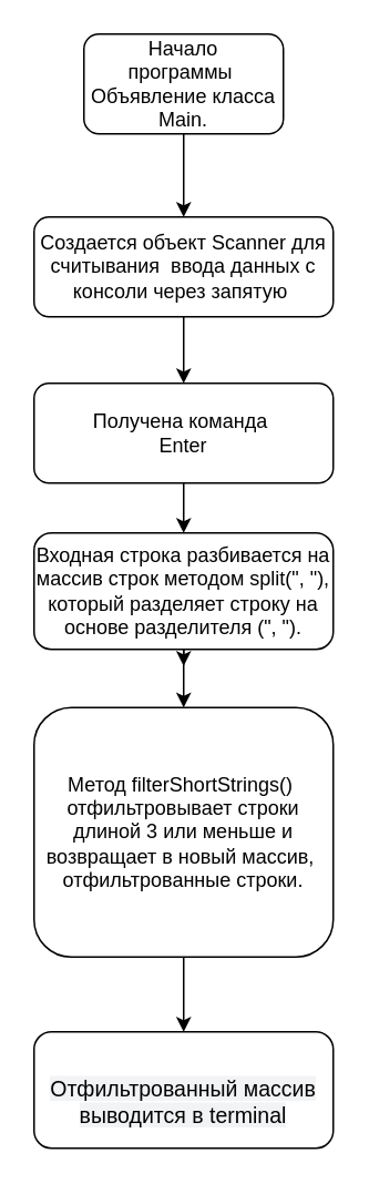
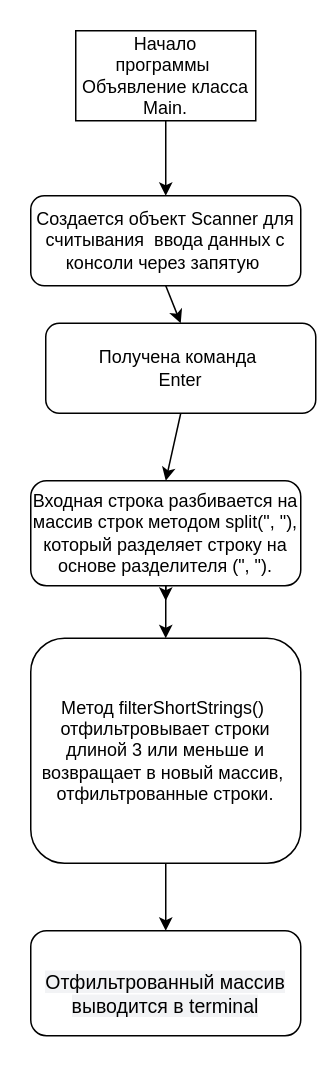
  <mxCell id="0" />
  <mxCell id="1" parent="0" />
- <mxCell id="2" value="Начало&lt;br&gt;программы&amp;nbsp;&lt;br&gt;Oбъявление класса Main." style="rounded=1;whiteSpace=wrap;html=1;" parent="1" vertex="1"><mxGeometry x="50" y="20" width="120" height="60" as="geometry" /></mxCell>
+ <mxCell id="2" value="Начало&lt;br&gt;программы&amp;nbsp;&lt;br&gt;Oбъявление класса Main." style="whiteSpace=wrap;html=1;rounded=0;" parent="1" vertex="1"><mxGeometry x="50" y="20" width="120" height="60" as="geometry" /></mxCell>
  <mxCell id="3" value="" style="endArrow=classic;html=1;rounded=0;exitX=0.5;exitY=1;exitDx=0;exitDy=0;entryX=0.5;entryY=0;entryDx=0;entryDy=0;" parent="1" source="2" target="4" edge="1"><mxGeometry width="50" height="50" relative="1" as="geometry"><mxPoint x="130" y="310" as="sourcePoint" /><mxPoint x="120" y="140" as="targetPoint" /></mxGeometry></mxCell>
  <mxCell id="4" value="Создается объект Scanner для считывания&amp;nbsp; ввода данных с консоли&amp;nbsp;через запятую&amp;nbsp;" style="rounded=1;whiteSpace=wrap;html=1;" parent="1" vertex="1"><mxGeometry x="20" y="130" width="180" height="60" as="geometry" /></mxCell>
- <mxCell id="5" value="Получена команда&amp;nbsp;&lt;br style=&quot;border-color: var(--border-color);&quot;&gt;Enter" style="rounded=1;whiteSpace=wrap;html=1;" parent="1" vertex="1"><mxGeometry x="20" y="230" width="180" height="60" as="geometry" /></mxCell>
+ <mxCell id="5" value="Получена команда&amp;nbsp;&lt;br style=&quot;border-color: var(--border-color);&quot;&gt;Enter" style="rounded=1;whiteSpace=wrap;html=1;" parent="1" vertex="1"><mxGeometry x="30" y="215" width="180" height="60" as="geometry" /></mxCell>
  <mxCell id="6" style="edgeStyle=orthogonalEdgeStyle;rounded=0;orthogonalLoop=1;jettySize=auto;html=1;exitX=0.5;exitY=1;exitDx=0;exitDy=0;" edge="1" parent="1" source="7"><mxGeometry relative="1" as="geometry"><mxPoint x="110" y="400" as="targetPoint" /></mxGeometry></mxCell>
  <mxCell id="7" value="Входная строка разбивается на массив строк методом split(&quot;, &quot;), который разделяет строку на основе разделителя (&quot;, &quot;)." style="rounded=1;whiteSpace=wrap;html=1;" parent="1" vertex="1"><mxGeometry x="20" y="320" width="180" height="70" as="geometry" /></mxCell>
  <mxCell id="8" value="Метод filterShortStrings()&amp;nbsp; отфильтровывает строки длиной 3 или меньше и возвращает в новый массив,&amp;nbsp; отфильтрованные строки." style="rounded=1;whiteSpace=wrap;html=1;" parent="1" vertex="1"><mxGeometry x="20" y="425" width="180" height="150" as="geometry" /></mxCell>
  <mxCell id="9" value="&lt;br&gt;&lt;span style=&quot;color: rgb(0, 0, 0); font-family: Arial, Helvetica, sans-serif; font-size: 13px; font-style: normal; font-variant-ligatures: normal; font-variant-caps: normal; font-weight: 400; letter-spacing: normal; orphans: 2; text-align: start; text-indent: 0px; text-transform: none; widows: 2; word-spacing: 0px; -webkit-text-stroke-width: 0px; background-color: rgba(7, 28, 71, 0.05); text-decoration-thickness: initial; text-decoration-style: initial; text-decoration-color: initial; float: none; display: inline !important;&quot;&gt;Отфильтрованный массив выводится в terminal&lt;/span&gt;&lt;br&gt;" style="rounded=1;whiteSpace=wrap;html=1;" vertex="1" parent="1"><mxGeometry x="20" y="620" width="180" height="70" as="geometry" /></mxCell>
  <mxCell id="10" value="" style="endArrow=classic;html=1;rounded=0;exitX=0.5;exitY=1;exitDx=0;exitDy=0;entryX=0.5;entryY=0;entryDx=0;entryDy=0;" edge="1" parent="1" source="4" target="5"><mxGeometry width="50" height="50" relative="1" as="geometry"><mxPoint x="410" y="110" as="sourcePoint" /><mxPoint x="410" y="160" as="targetPoint" /><Array as="points" /></mxGeometry></mxCell>
  <mxCell id="11" value="" style="endArrow=classic;html=1;rounded=0;exitX=0.5;exitY=1;exitDx=0;exitDy=0;entryX=0.5;entryY=0;entryDx=0;entryDy=0;" edge="1" parent="1" source="5" target="7"><mxGeometry width="50" height="50" relative="1" as="geometry"><mxPoint x="440" y="170" as="sourcePoint" /><mxPoint x="440" y="220" as="targetPoint" /></mxGeometry></mxCell>
  <mxCell id="12" value="" style="endArrow=classic;html=1;rounded=0;exitX=0.5;exitY=1;exitDx=0;exitDy=0;entryX=0.5;entryY=0;entryDx=0;entryDy=0;" edge="1" parent="1" source="7" target="8"><mxGeometry width="50" height="50" relative="1" as="geometry"><mxPoint x="390" y="220" as="sourcePoint" /><mxPoint x="390" y="270" as="targetPoint" /></mxGeometry></mxCell>
  <mxCell id="13" value="" style="endArrow=classic;html=1;rounded=0;exitX=0.5;exitY=1;exitDx=0;exitDy=0;entryX=0.5;entryY=0;entryDx=0;entryDy=0;" edge="1" parent="1" source="8" target="9"><mxGeometry width="50" height="50" relative="1" as="geometry"><mxPoint x="270" y="470" as="sourcePoint" /><mxPoint x="270" y="520" as="targetPoint" /></mxGeometry></mxCell>
